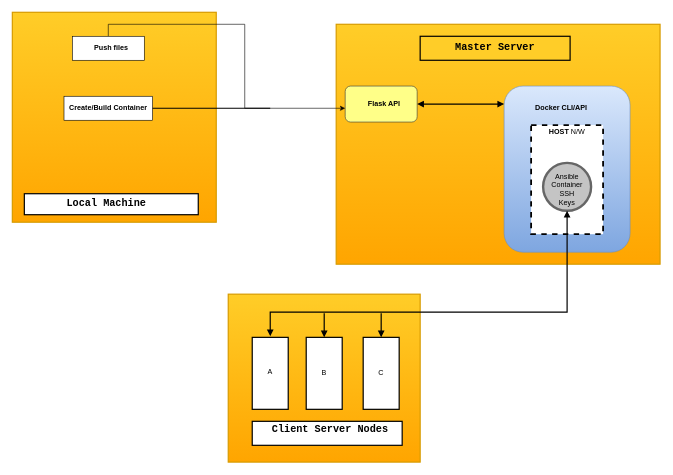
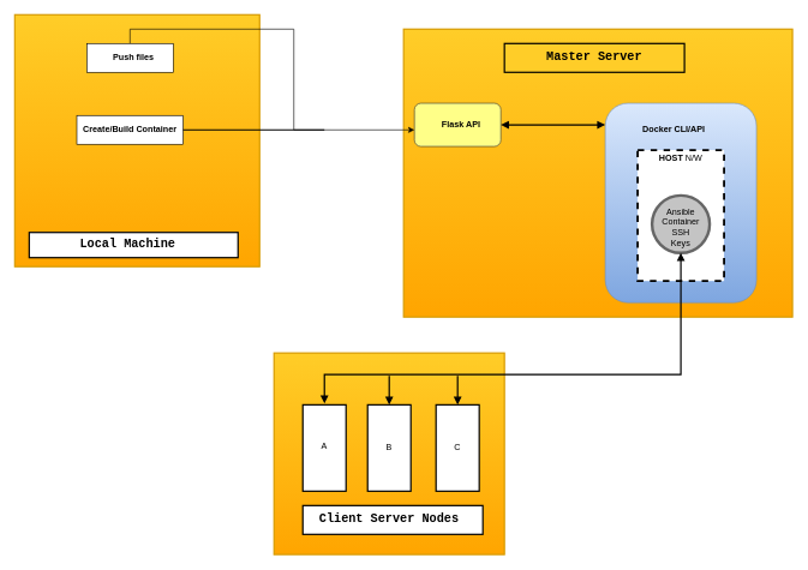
  <mxCell id="0" />
  <mxCell id="1" parent="0" />
  <mxCell id="2" value="" style="group" vertex="1" connectable="0" parent="1"><mxGeometry x="20" y="20" width="976" height="750" as="geometry" /></mxCell>
  <mxCell id="3" value="" style="rounded=0;whiteSpace=wrap;html=1;strokeWidth=2;gradientColor=#ffa500;fillColor=#ffcd28;strokeColor=#d79b00;" parent="2" vertex="1"><mxGeometry x="360" y="470" width="320" height="280" as="geometry" /></mxCell>
  <mxCell id="4" value="" style="rounded=0;whiteSpace=wrap;html=1;strokeWidth=2;gradientColor=#ffa500;fillColor=#ffcd28;strokeColor=#d79b00;" parent="2" vertex="1"><mxGeometry width="340" height="350" as="geometry" /></mxCell>
  <mxCell id="5" value="" style="rounded=0;whiteSpace=wrap;html=1;strokeWidth=2;gradientColor=#ffa500;fillColor=#ffcd28;strokeColor=#d79b00;" parent="2" vertex="1"><mxGeometry x="540" y="20" width="540" height="400" as="geometry" /></mxCell>
  <mxCell id="6" value="" style="group;container=1;" parent="2" vertex="1" connectable="0"><mxGeometry x="333" y="123" width="425" height="240" as="geometry" /></mxCell>
  <mxCell id="7" value="" style="group" parent="6" vertex="1" connectable="0"><mxGeometry x="222" width="120" height="60" as="geometry" /></mxCell>
  <mxCell id="8" value="" style="rounded=1;whiteSpace=wrap;html=1;fillColor=#ffff88;strokeColor=#36393d;" parent="7" vertex="1"><mxGeometry width="120" height="60" as="geometry" /></mxCell>
  <mxCell id="9" value="&lt;b&gt;Flask API&lt;/b&gt;" style="text;html=1;strokeColor=none;fillColor=none;align=center;verticalAlign=middle;whiteSpace=wrap;rounded=0;" parent="7" vertex="1"><mxGeometry x="30" y="20" width="70" height="20" as="geometry" /></mxCell>
  <mxCell id="10" value="" style="rounded=1;whiteSpace=wrap;html=1;gradientColor=#7ea6e0;fillColor=#dae8fc;strokeColor=#6c8ebf;" parent="2" vertex="1"><mxGeometry x="820" y="123" width="210" height="277" as="geometry" /></mxCell>
  <mxCell id="11" value="&lt;b&gt;Docker CLI/API&lt;/b&gt;" style="text;html=1;align=center;verticalAlign=middle;resizable=0;points=[];autosize=1;strokeColor=none;" parent="2" vertex="1"><mxGeometry x="865" y="150" width="100" height="20" as="geometry" /></mxCell>
  <mxCell id="12" style="edgeStyle=orthogonalEdgeStyle;rounded=0;orthogonalLoop=1;jettySize=auto;html=1;startArrow=block;startFill=1;endArrow=block;endFill=1;strokeWidth=2;" parent="2" source="8" edge="1"><mxGeometry relative="1" as="geometry"><mxPoint x="820" y="153" as="targetPoint" /></mxGeometry></mxCell>
  <mxCell id="13" value="" style="rounded=0;whiteSpace=wrap;html=1;dashed=1;gradientColor=#ffffff;strokeWidth=3;" parent="2" vertex="1"><mxGeometry x="865" y="188" width="120" height="182" as="geometry" /></mxCell>
  <mxCell id="14" value="&lt;b&gt;HOST&lt;/b&gt; N/W" style="text;html=1;strokeColor=none;fillColor=none;align=center;verticalAlign=middle;whiteSpace=wrap;rounded=0;dashed=1;" parent="2" vertex="1"><mxGeometry x="890" y="190" width="70" height="20" as="geometry" /></mxCell>
  <mxCell id="15" value="" style="ellipse;whiteSpace=wrap;html=1;aspect=fixed;strokeWidth=4;strokeColor=#666666;fontColor=#333333;fillColor=#C4C4C4;" parent="2" vertex="1"><mxGeometry x="885" y="251" width="80" height="80" as="geometry" /></mxCell>
  <mxCell id="16" value="&lt;div&gt;Ansible &lt;br&gt;&lt;/div&gt;&lt;div&gt;Container&lt;/div&gt;&lt;div&gt;SSH Keys &lt;br&gt;&lt;/div&gt;" style="text;html=1;strokeColor=none;fillColor=none;align=center;verticalAlign=middle;whiteSpace=wrap;rounded=0;" parent="2" vertex="1"><mxGeometry x="905" y="285" width="40" height="20" as="geometry" /></mxCell>
  <mxCell id="17" value="" style="rounded=0;whiteSpace=wrap;html=1;strokeWidth=2;gradientColor=#ffffff;rotation=90;" parent="2" vertex="1"><mxGeometry x="370" y="572" width="120" height="60" as="geometry" /></mxCell>
  <mxCell id="18" style="edgeStyle=orthogonalEdgeStyle;rounded=0;orthogonalLoop=1;jettySize=auto;html=1;exitX=0;exitY=0.5;exitDx=0;exitDy=0;startArrow=block;startFill=1;endArrow=none;endFill=0;strokeWidth=2;" parent="2" source="19" edge="1"><mxGeometry relative="1" as="geometry"><mxPoint x="520" y="502" as="targetPoint" /></mxGeometry></mxCell>
  <mxCell id="19" value="" style="rounded=0;whiteSpace=wrap;html=1;strokeWidth=2;gradientColor=#ffffff;rotation=90;" parent="2" vertex="1"><mxGeometry x="460" y="572" width="120" height="60" as="geometry" /></mxCell>
  <mxCell id="20" style="edgeStyle=orthogonalEdgeStyle;rounded=0;orthogonalLoop=1;jettySize=auto;html=1;exitX=0;exitY=0.5;exitDx=0;exitDy=0;startArrow=block;startFill=1;endArrow=none;endFill=0;strokeWidth=2;" parent="2" source="21" edge="1"><mxGeometry relative="1" as="geometry"><mxPoint x="615" y="502" as="targetPoint" /></mxGeometry></mxCell>
  <mxCell id="21" value="" style="rounded=0;whiteSpace=wrap;html=1;strokeWidth=2;gradientColor=#ffffff;rotation=90;" parent="2" vertex="1"><mxGeometry x="555" y="572" width="120" height="60" as="geometry" /></mxCell>
  <mxCell id="22" value="" style="endArrow=block;startArrow=block;html=1;entryX=0.5;entryY=1;entryDx=0;entryDy=0;rounded=0;endFill=1;startFill=1;strokeWidth=2;" parent="2" target="15" edge="1"><mxGeometry width="50" height="50" relative="1" as="geometry"><mxPoint x="430" y="540" as="sourcePoint" /><mxPoint x="930" y="460" as="targetPoint" /><Array as="points"><mxPoint x="430" y="500" /><mxPoint x="925" y="500" /></Array></mxGeometry></mxCell>
  <mxCell id="23" value="B" style="text;html=1;strokeColor=none;fillColor=none;align=center;verticalAlign=middle;whiteSpace=wrap;rounded=0;" parent="2" vertex="1"><mxGeometry x="500" y="592" width="40" height="20" as="geometry" /></mxCell>
  <mxCell id="24" value="A" style="text;html=1;strokeColor=none;fillColor=none;align=center;verticalAlign=middle;whiteSpace=wrap;rounded=0;" parent="2" vertex="1"><mxGeometry x="410" y="590" width="40" height="20" as="geometry" /></mxCell>
  <mxCell id="25" value="C" style="text;html=1;strokeColor=none;fillColor=none;align=center;verticalAlign=middle;whiteSpace=wrap;rounded=0;" parent="2" vertex="1"><mxGeometry x="595" y="592" width="40" height="20" as="geometry" /></mxCell>
  <mxCell id="26" value="" style="rounded=0;whiteSpace=wrap;html=1;strokeWidth=2;gradientColor=#ffffff;" parent="2" vertex="1"><mxGeometry x="400" y="682" width="250" height="40" as="geometry" /></mxCell>
- <mxCell id="27" value="&lt;font style=&quot;font-size: 17px&quot; face=&quot;Courier New&quot;&gt;&lt;b&gt;&lt;font style=&quot;font-size: 17px&quot;&gt;&lt;font style=&quot;font-size: 17px&quot;&gt;Client Server&lt;/font&gt;&lt;/font&gt;&lt;font style=&quot;font-size: 17px&quot;&gt; Nodes&lt;/font&gt;&lt;/b&gt;&lt;/font&gt;" style="text;html=1;strokeColor=none;fillColor=none;align=center;verticalAlign=middle;whiteSpace=wrap;rounded=0;" parent="2" vertex="1"><mxGeometry x="430" y="687" width="200" height="20" as="geometry" /></mxCell>
+ <mxCell id="27" value="&lt;font style=&quot;font-size: 17px&quot; face=&quot;Courier New&quot;&gt;&lt;b&gt;&lt;font style=&quot;font-size: 17px&quot;&gt;&lt;font style=&quot;font-size: 17px&quot;&gt;Client Server&lt;/font&gt;&lt;/font&gt;&lt;font style=&quot;font-size: 17px&quot;&gt; Nodes&lt;/font&gt;&lt;/b&gt;&lt;/font&gt;" style="text;html=1;strokeColor=none;fillColor=none;align=center;verticalAlign=middle;whiteSpace=wrap;rounded=0;" parent="2" vertex="1"><mxGeometry x="420" y="692" width="200" height="20" as="geometry" /></mxCell>
  <mxCell id="28" value="" style="group" parent="2" vertex="1" connectable="0"><mxGeometry x="80" y="140" width="160" height="40" as="geometry" /></mxCell>
  <mxCell id="29" value="" style="rounded=0;whiteSpace=wrap;html=1;" parent="28" vertex="1"><mxGeometry x="6.154" width="147.692" height="40" as="geometry" /></mxCell>
  <mxCell id="30" value="&lt;b&gt;Create/Build Container&lt;/b&gt;" style="text;html=1;strokeColor=none;fillColor=none;align=center;verticalAlign=middle;whiteSpace=wrap;rounded=0;" parent="28" vertex="1"><mxGeometry y="10" width="160" height="20" as="geometry" /></mxCell>
  <mxCell id="31" style="edgeStyle=orthogonalEdgeStyle;rounded=0;orthogonalLoop=1;jettySize=auto;html=1;exitX=0.5;exitY=0;exitDx=0;exitDy=0;entryX=0;entryY=0.617;entryDx=0;entryDy=0;entryPerimeter=0;" parent="2" source="34" target="8" edge="1"><mxGeometry relative="1" as="geometry"><mxPoint x="550" y="160" as="targetPoint" /></mxGeometry></mxCell>
  <mxCell id="32" style="edgeStyle=orthogonalEdgeStyle;rounded=0;orthogonalLoop=1;jettySize=auto;html=1;startArrow=none;startFill=0;endArrow=none;endFill=0;strokeWidth=2;" parent="2" source="29" edge="1"><mxGeometry relative="1" as="geometry"><mxPoint x="430" y="160" as="targetPoint" /></mxGeometry></mxCell>
  <mxCell id="33" value="" style="group" parent="2" vertex="1" connectable="0"><mxGeometry x="100" y="40" width="120" height="40" as="geometry" /></mxCell>
  <mxCell id="34" value="" style="rounded=0;whiteSpace=wrap;html=1;" parent="33" vertex="1"><mxGeometry width="120" height="40" as="geometry" /></mxCell>
  <mxCell id="35" value="&lt;b&gt;Push files&lt;/b&gt;" style="text;html=1;strokeColor=none;fillColor=none;align=center;verticalAlign=middle;whiteSpace=wrap;rounded=0;" parent="33" vertex="1"><mxGeometry x="30" y="10" width="70" height="20" as="geometry" /></mxCell>
  <mxCell id="36" value="" style="rounded=0;whiteSpace=wrap;html=1;strokeWidth=2;" parent="2" vertex="1"><mxGeometry x="20" y="302.5" width="290" height="35" as="geometry" /></mxCell>
  <mxCell id="37" value="Text" style="text;html=1;strokeColor=none;fillColor=none;align=center;verticalAlign=middle;whiteSpace=wrap;rounded=0;" parent="2" vertex="1"><mxGeometry x="780" y="50" width="40" height="20" as="geometry" /></mxCell>
  <mxCell id="38" value="&lt;font style=&quot;font-size: 17px&quot; face=&quot;Courier New&quot;&gt;&lt;b&gt;&lt;font style=&quot;font-size: 17px&quot;&gt;Local Machine&lt;/font&gt;&lt;br&gt;&lt;/b&gt;&lt;/font&gt;" style="text;html=1;strokeColor=none;fillColor=none;align=center;verticalAlign=middle;whiteSpace=wrap;rounded=0;" parent="2" vertex="1"><mxGeometry x="32" y="309.5" width="250" height="20" as="geometry" /></mxCell>
  <mxCell id="39" value="&lt;font face=&quot;Courier New&quot;&gt;&lt;b&gt;&lt;font style=&quot;font-size: 17px&quot;&gt;Master Server&lt;br&gt;&lt;/font&gt;&lt;/b&gt;&lt;/font&gt;" style="rounded=0;whiteSpace=wrap;html=1;strokeWidth=2;fillColor=#ffcd28;" parent="2" vertex="1"><mxGeometry x="680" y="40" width="250" height="40" as="geometry" /></mxCell>
